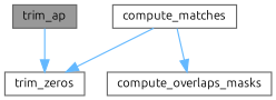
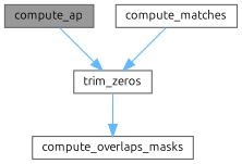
  digraph {
    fontname=Ubuntu
    rankdir=TB
    node [color=grey40 fillcolor=white fontname=Ubuntu fontsize=10 shape=box style=filled]
    edge [color=steelblue1 fontname=Ubuntu fontsize=10 labelfontname=Helvetica labelfontsize=10 style=solid]
-   n1 [color=gray40 fillcolor=grey60 fontcolor=black height=0.2 label=trim_ap width=0.4]
+   n1 [color=gray40 fillcolor=grey60 fontcolor=black height=0.2 label=compute_ap width=0.4]
    n2 [height=0.2 label=trim_zeros width=0.4]
    n3 [height=0.2 label=compute_matches width=0.4]
    n4 [height=0.2 label=compute_overlaps_masks width=0.4]
    n1 -> n2
    n3 -> n2
-   n3 -> n4
+   n2 -> n4
  }
